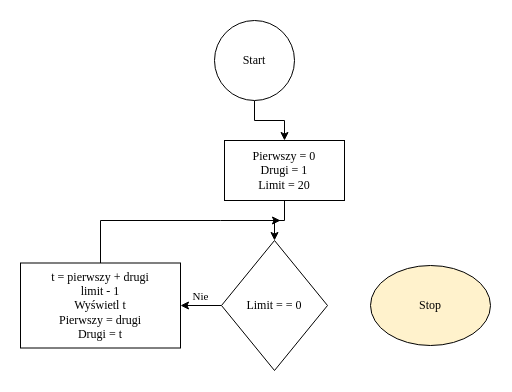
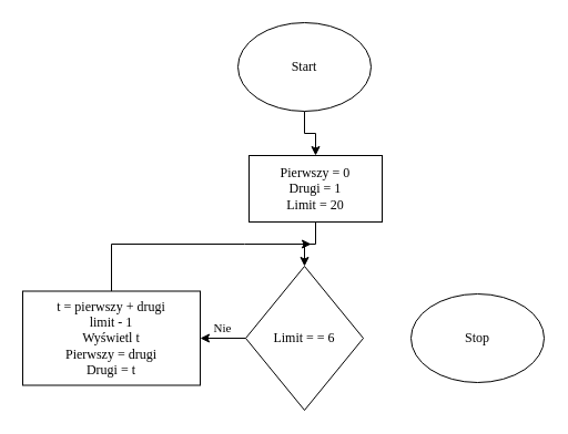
  <mxCell id="0" />
  <mxCell id="1" parent="0" />
  <mxCell id="2" value="" style="edgeStyle=orthogonalEdgeStyle;rounded=0;orthogonalLoop=1;jettySize=auto;html=1;" edge="1" parent="1" source="3" target="5"><mxGeometry relative="1" as="geometry" /></mxCell>
- <mxCell id="3" value="&lt;div&gt;Start&lt;/div&gt;" style="ellipse;whiteSpace=wrap;html=1;fontFamily=Poppins;fontSource=https%3A%2F%2Ffonts.googleapis.com%2Fcss%3Ffamily%3DPoppins;verticalAlign=middle;labelBackgroundColor=none;" vertex="1" parent="1"><mxGeometry x="214" y="20" width="80" height="80" as="geometry" /></mxCell>
+ <mxCell id="3" value="&lt;div&gt;Start&lt;/div&gt;" style="ellipse;whiteSpace=wrap;html=1;fontFamily=Poppins;fontSource=https%3A%2F%2Ffonts.googleapis.com%2Fcss%3Ffamily%3DPoppins;verticalAlign=middle;labelBackgroundColor=none;" vertex="1" parent="1"><mxGeometry x="214" y="20" width="120" height="80" as="geometry" /></mxCell>
  <mxCell id="4" value="" style="edgeStyle=orthogonalEdgeStyle;rounded=0;orthogonalLoop=1;jettySize=auto;html=1;" edge="1" parent="1" source="5" target="7"><mxGeometry relative="1" as="geometry" /></mxCell>
  <mxCell id="5" value="&lt;div&gt;&lt;font data-font-src=&quot;https://fonts.googleapis.com/css?family=Poppins&quot; face=&quot;Poppins&quot;&gt;Pierwszy = 0&lt;/font&gt;&lt;/div&gt;&lt;div&gt;&lt;font data-font-src=&quot;https://fonts.googleapis.com/css?family=Poppins&quot; face=&quot;Poppins&quot;&gt;Drugi = 1&lt;/font&gt;&lt;/div&gt;&lt;div&gt;&lt;font data-font-src=&quot;https://fonts.googleapis.com/css?family=Poppins&quot; face=&quot;Poppins&quot;&gt;Limit = 20&lt;br&gt;&lt;/font&gt;&lt;/div&gt;" style="rounded=0;whiteSpace=wrap;html=1;" vertex="1" parent="1"><mxGeometry x="224" y="140" width="120" height="60" as="geometry" /></mxCell>
  <mxCell id="6" value="&lt;div&gt;&lt;font data-font-src=&quot;https://fonts.googleapis.com/css?family=Poppins&quot; face=&quot;Poppins&quot;&gt;Nie&lt;/font&gt;&lt;/div&gt;" style="edgeStyle=orthogonalEdgeStyle;rounded=0;orthogonalLoop=1;jettySize=auto;html=1;verticalAlign=bottom;" edge="1" parent="1" source="7" target="8"><mxGeometry relative="1" as="geometry" /></mxCell>
- <mxCell id="7" value="&lt;font data-font-src=&quot;https://fonts.googleapis.com/css?family=Poppins&quot; face=&quot;Poppins&quot;&gt;Limit = = 0&lt;br&gt;&lt;/font&gt;" style="rhombus;whiteSpace=wrap;html=1;" vertex="1" parent="1"><mxGeometry x="221" y="240" width="106" height="130" as="geometry" /></mxCell>
+ <mxCell id="7" value="&lt;font data-font-src=&quot;https://fonts.googleapis.com/css?family=Poppins&quot; face=&quot;Poppins&quot;&gt;Limit = = 6&lt;br&gt;&lt;/font&gt;" style="rhombus;whiteSpace=wrap;html=1;" vertex="1" parent="1"><mxGeometry x="221" y="240" width="106" height="130" as="geometry" /></mxCell>
  <mxCell id="8" value="&lt;div&gt;&lt;font data-font-src=&quot;https://fonts.googleapis.com/css?family=Poppins&quot; face=&quot;Poppins&quot;&gt;t = pierwszy + drugi&lt;/font&gt;&lt;/div&gt;&lt;div&gt;&lt;font data-font-src=&quot;https://fonts.googleapis.com/css?family=Poppins&quot; face=&quot;Poppins&quot;&gt;limit - 1&lt;/font&gt;&lt;/div&gt;&lt;div&gt;&lt;font data-font-src=&quot;https://fonts.googleapis.com/css?family=Poppins&quot; face=&quot;Poppins&quot;&gt;Wyświetl t&lt;/font&gt;&lt;/div&gt;&lt;div&gt;&lt;font data-font-src=&quot;https://fonts.googleapis.com/css?family=Poppins&quot; face=&quot;Poppins&quot;&gt;Pierwszy = drugi&lt;/font&gt;&lt;/div&gt;&lt;div&gt;&lt;font data-font-src=&quot;https://fonts.googleapis.com/css?family=Poppins&quot; face=&quot;Poppins&quot;&gt;Drugi = t&lt;br&gt;&lt;/font&gt;&lt;/div&gt;" style="rounded=0;whiteSpace=wrap;html=1;" vertex="1" parent="1"><mxGeometry x="20" y="262.5" width="160" height="85" as="geometry" /></mxCell>
- <mxCell id="9" value="&lt;div&gt;&lt;font data-font-src=&quot;https://fonts.googleapis.com/css?family=Poppins&quot; face=&quot;Poppins&quot;&gt;Stop&lt;/font&gt;&lt;/div&gt;" style="ellipse;whiteSpace=wrap;html=1;fillColor=#fff2cc;" vertex="1" parent="1"><mxGeometry x="370" y="265" width="120" height="80" as="geometry" /></mxCell>
+ <mxCell id="9" value="&lt;div&gt;&lt;font data-font-src=&quot;https://fonts.googleapis.com/css?family=Poppins&quot; face=&quot;Poppins&quot;&gt;Stop&lt;/font&gt;&lt;/div&gt;" style="ellipse;whiteSpace=wrap;html=1;" vertex="1" parent="1"><mxGeometry x="370" y="265" width="120" height="80" as="geometry" /></mxCell>
  <mxCell id="10" value="" style="endArrow=none;html=1;rounded=0;exitX=0.5;exitY=0;exitDx=0;exitDy=0;" edge="1" parent="1" source="8"><mxGeometry width="50" height="50" relative="1" as="geometry"><mxPoint x="250" y="410" as="sourcePoint" /><mxPoint x="220" y="220" as="targetPoint" /><Array as="points"><mxPoint x="100" y="220" /></Array></mxGeometry></mxCell>
  <mxCell id="11" value="" style="endArrow=classic;html=1;rounded=0;" edge="1" parent="1"><mxGeometry width="50" height="50" relative="1" as="geometry"><mxPoint x="220" y="220" as="sourcePoint" /><mxPoint x="280" y="220" as="targetPoint" /></mxGeometry></mxCell>
